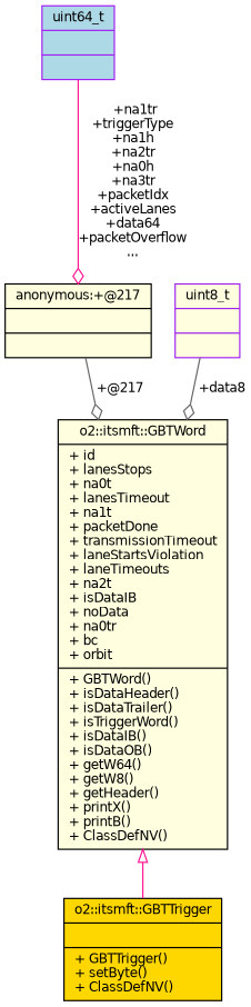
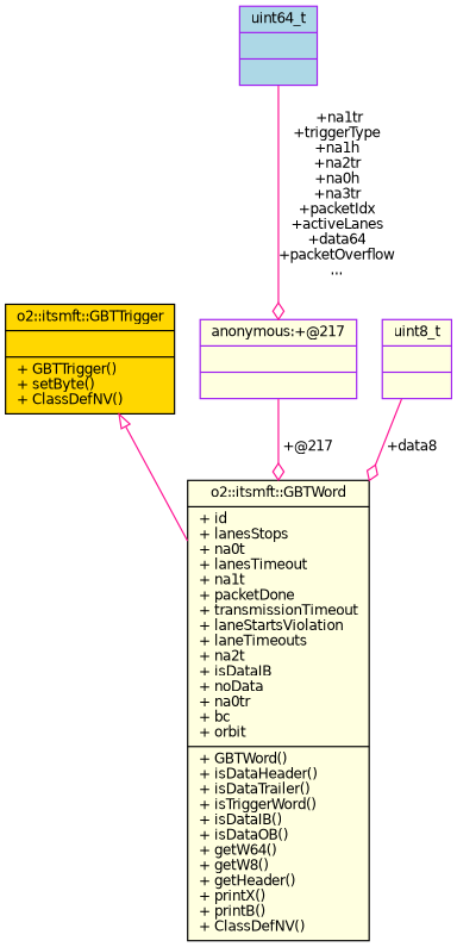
  digraph {
    node [color=purple fillcolor=lightyellow fontname=Helvetica fontsize=10 shape=record style=filled]
    edge [color=deeppink fontname=Helvetica fontsize=10 labelfontname=Helvetica labelfontsize=10 style=solid arrowhead=odiamond]
    n1 [color=black fillcolor=gold fontcolor=black height=0.2 label="{o2::itsmft::GBTTrigger\n||+ GBTTrigger()\l+ setByte()\l+ ClassDefNV()\l}" width=0.4]
    n2 [color=black height=0.2 label="{o2::itsmft::GBTWord\n|+ id\l+ lanesStops\l+ na0t\l+ lanesTimeout\l+ na1t\l+ packetDone\l+ transmissionTimeout\l+ laneStartsViolation\l+ laneTimeouts\l+ na2t\l+ isDataIB\l+ noData\l+ na0tr\l+ bc\l+ orbit\l|+ GBTWord()\l+ isDataHeader()\l+ isDataTrailer()\l+ isTriggerWord()\l+ isDataIB()\l+ isDataOB()\l+ getW64()\l+ getW8()\l+ getHeader()\l+ printX()\l+ printB()\l+ ClassDefNV()\l}" width=0.4]
    n3 [fillcolor=lightblue height=0.2 label="{uint64_t\n||}" width=0.4]
-   n4 [color=black height=0.2 label="{anonymous:+@217\n||}" width=0.4]
+   n4 [height=0.2 label="{anonymous:+@217\n||}" width=0.4]
    n5 [height=0.2 label="{uint8_t\n||}" width=0.4]
-   n2 -> n1 [arrowtail=onormal dir=back arrowhead=""]
+   n1 -> n2 [arrowtail=onormal dir=back arrowhead=""]
    n3 -> n4 [label=" +na1tr\n+triggerType\n+na1h\n+na2tr\n+na0h\n+na3tr\n+packetIdx\n+activeLanes\n+data64\n+packetOverflow\n..."]
-   n4 -> n2 [color=gray40 label=" +@217"]
-   n5 -> n2 [color=gray40 label=" +data8"]
+   n4 -> n2 [label=" +@217"]
+   n5 -> n2 [label=" +data8"]
  }
